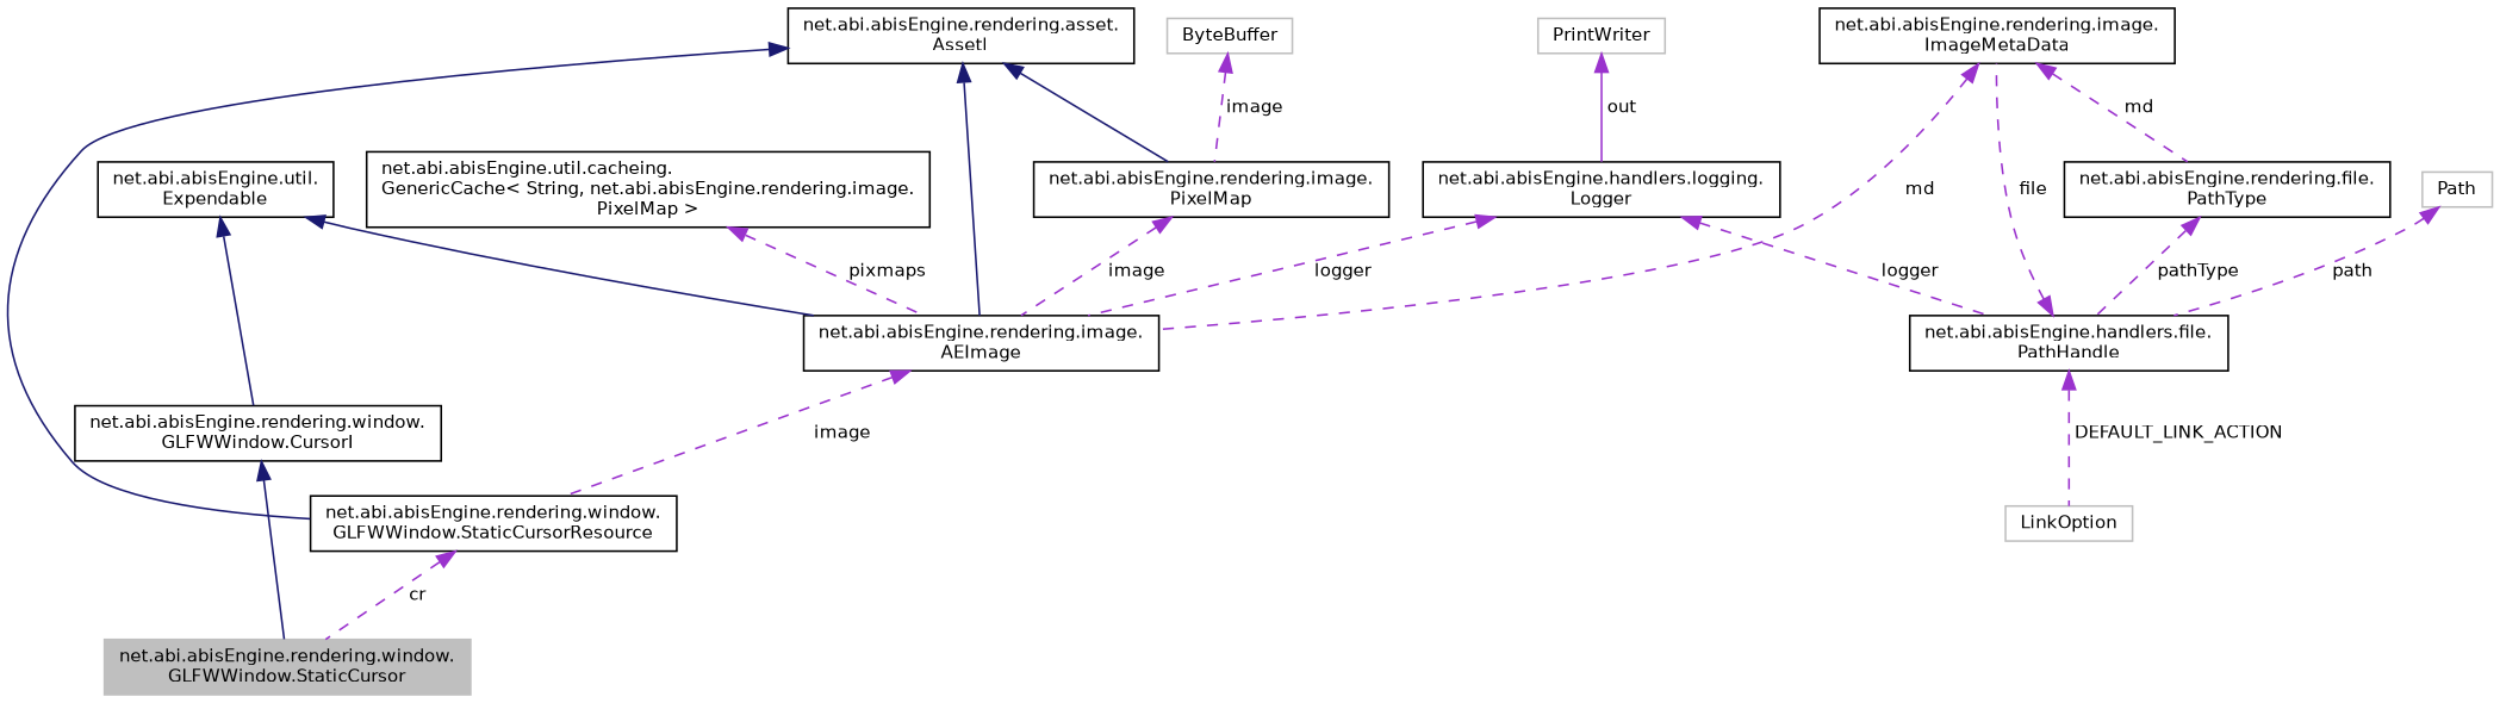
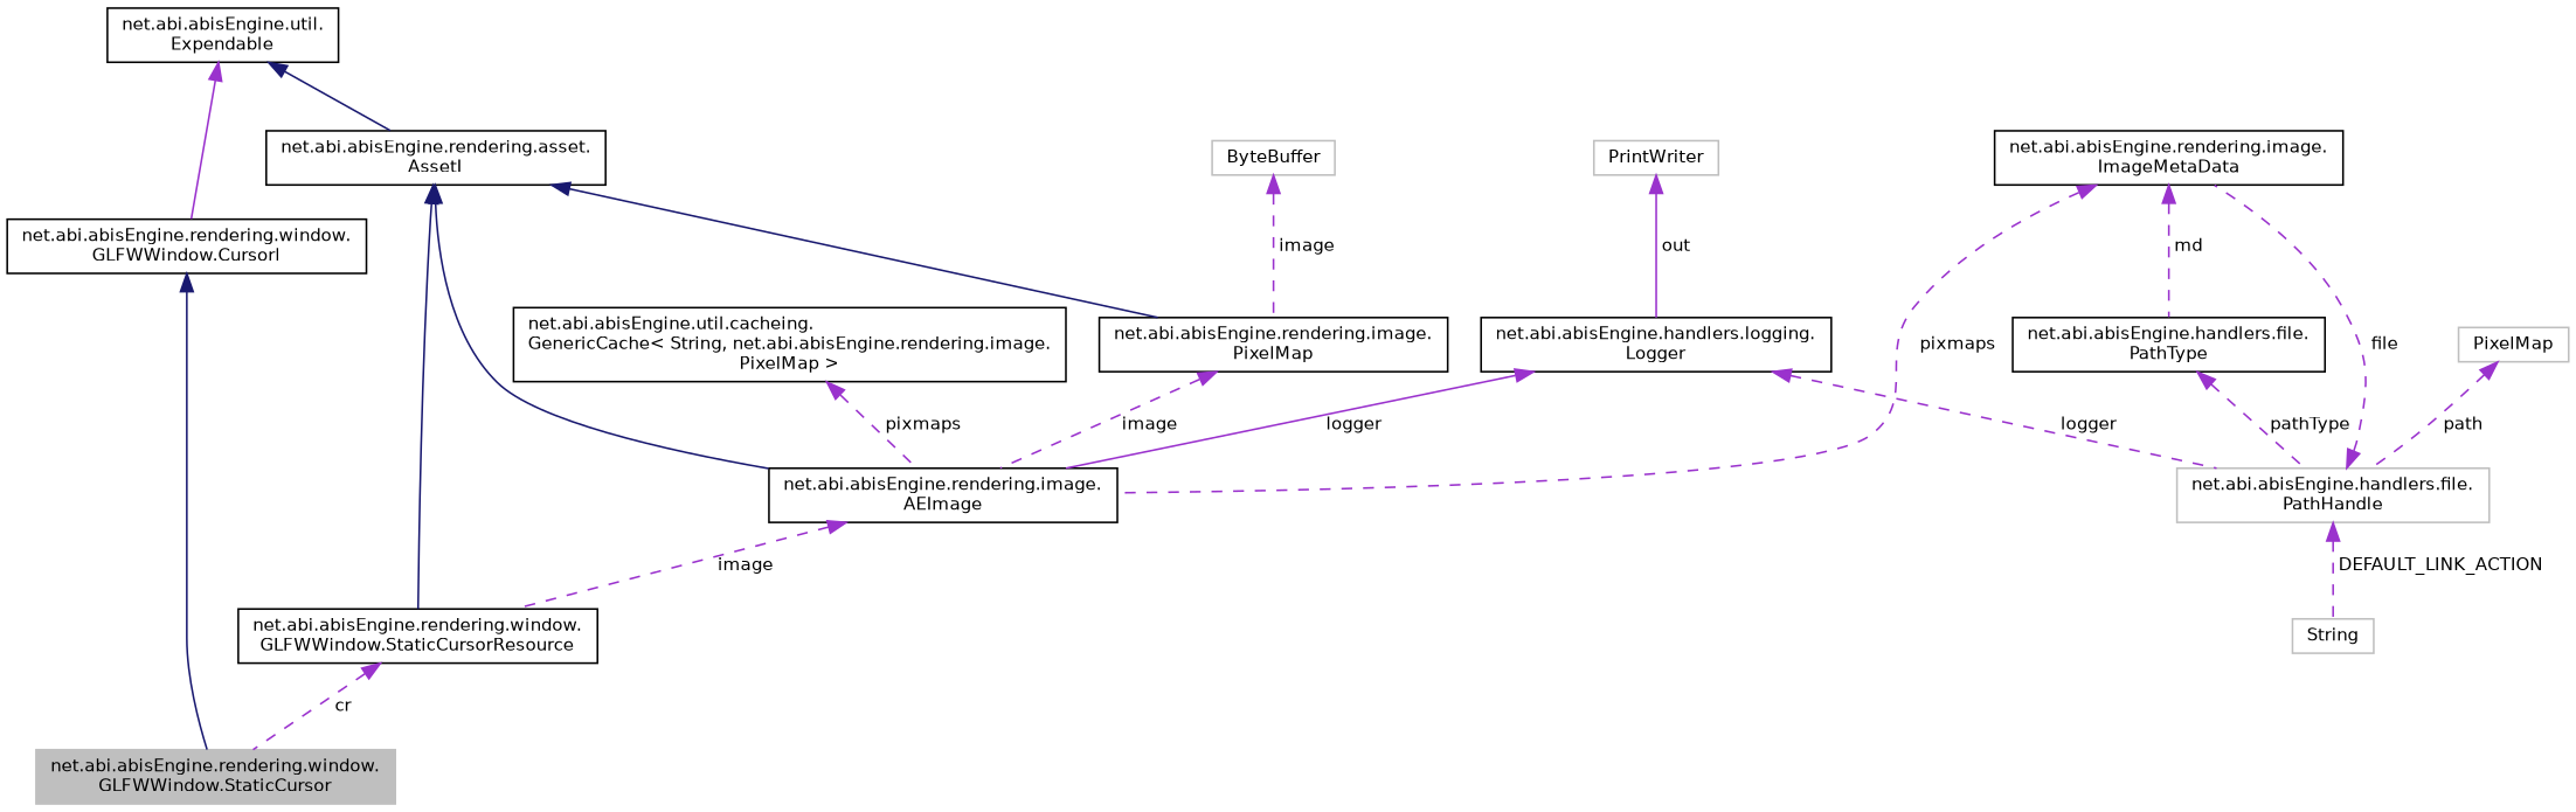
  digraph {
    rankdir=TB
    node [color=black fillcolor=white fontname=Helvetica fontsize=10 shape=record style=filled]
    edge [color=darkorchid3 dir=back fontname=Helvetica fontsize=10 labelfontname=Helvetica labelfontsize=10 style=dashed]
    n1 [color=grey75 fillcolor=grey75 fontcolor=black height=0.2 label="net.abi.abisEngine.rendering.window.\lGLFWWindow.StaticCursor" width=0.4]
    n2 [height=0.2 label="net.abi.abisEngine.rendering.window.\lGLFWWindow.CursorI" width=0.4]
    n3 [height=0.2 label="net.abi.abisEngine.util.\lExpendable" width=0.4]
    n4 [height=0.2 label="net.abi.abisEngine.rendering.asset.\lAssetI" width=0.4]
    n5 [height=0.2 label="net.abi.abisEngine.rendering.window.\lGLFWWindow.StaticCursorResource" width=0.4]
    n6 [height=0.2 label="net.abi.abisEngine.rendering.image.\lAEImage" width=0.4]
    n7 [height=0.2 label="net.abi.abisEngine.rendering.image.\lPixelMap" width=0.4]
    n8 [color=grey75 height=0.2 label=ByteBuffer width=0.4]
    n9 [height=0.2 label="net.abi.abisEngine.rendering.image.\lImageMetaData" width=0.4]
-   n10 [height=0.2 label="net.abi.abisEngine.rendering.file.\lPathType" width=0.4]
-   n11 [height=0.2 label="net.abi.abisEngine.handlers.file.\lPathHandle" width=0.4]
-   n12 [color=grey75 height=0.2 label=LinkOption width=0.4]
-   n13 [color=grey75 height=0.2 label=Path width=0.4]
+   n10 [height=0.2 label="net.abi.abisEngine.handlers.file.\lPathType" width=0.4]
+   n11 [color=grey75 height=0.2 label="net.abi.abisEngine.handlers.file.\lPathHandle" width=0.4]
+   n12 [color=grey75 height=0.2 label=String width=0.4]
+   n13 [color=grey75 height=0.2 label=PixelMap width=0.4]
    n14 [height=0.2 label="net.abi.abisEngine.handlers.logging.\lLogger" width=0.4]
    n15 [color=grey75 height=0.2 label=PrintWriter width=0.4]
    n16 [height=0.2 label="net.abi.abisEngine.util.cacheing.\lGenericCache\< String, net.abi.abisEngine.rendering.image.\lPixelMap \>" width=0.4]
    n2 -> n1 [color=midnightblue style=solid]
-   n3 -> n2 [color=midnightblue style=solid]
-   n3 -> n6 [color=midnightblue style=solid]
+   n3 -> n2 [style=solid]
+   n3 -> n4 [color=midnightblue style=solid]
    n4 -> n5 [color=midnightblue style=solid]
    n4 -> n6 [color=midnightblue style=solid]
    n4 -> n7 [color=midnightblue style=solid]
    n5 -> n1 [label=" cr"]
    n6 -> n5 [label=" image"]
    n7 -> n6 [label=" image"]
    n8 -> n7 [label=" image"]
-   n9 -> n6 [label=" md"]
+   n9 -> n6 [label=" pixmaps"]
    n9 -> n10 [label=" md"]
    n10 -> n11 [label=" pathType"]
    n11 -> n9 [label=" file"]
    n11 -> n12 [label=" DEFAULT_LINK_ACTION"]
    n13 -> n11 [label=" path"]
-   n14 -> n6 [label=" logger"]
+   n14 -> n6 [label=" logger" style=solid]
    n14 -> n11 [label=" logger"]
    n15 -> n14 [label=" out" style=solid]
    n16 -> n6 [label=" pixmaps"]
  }
